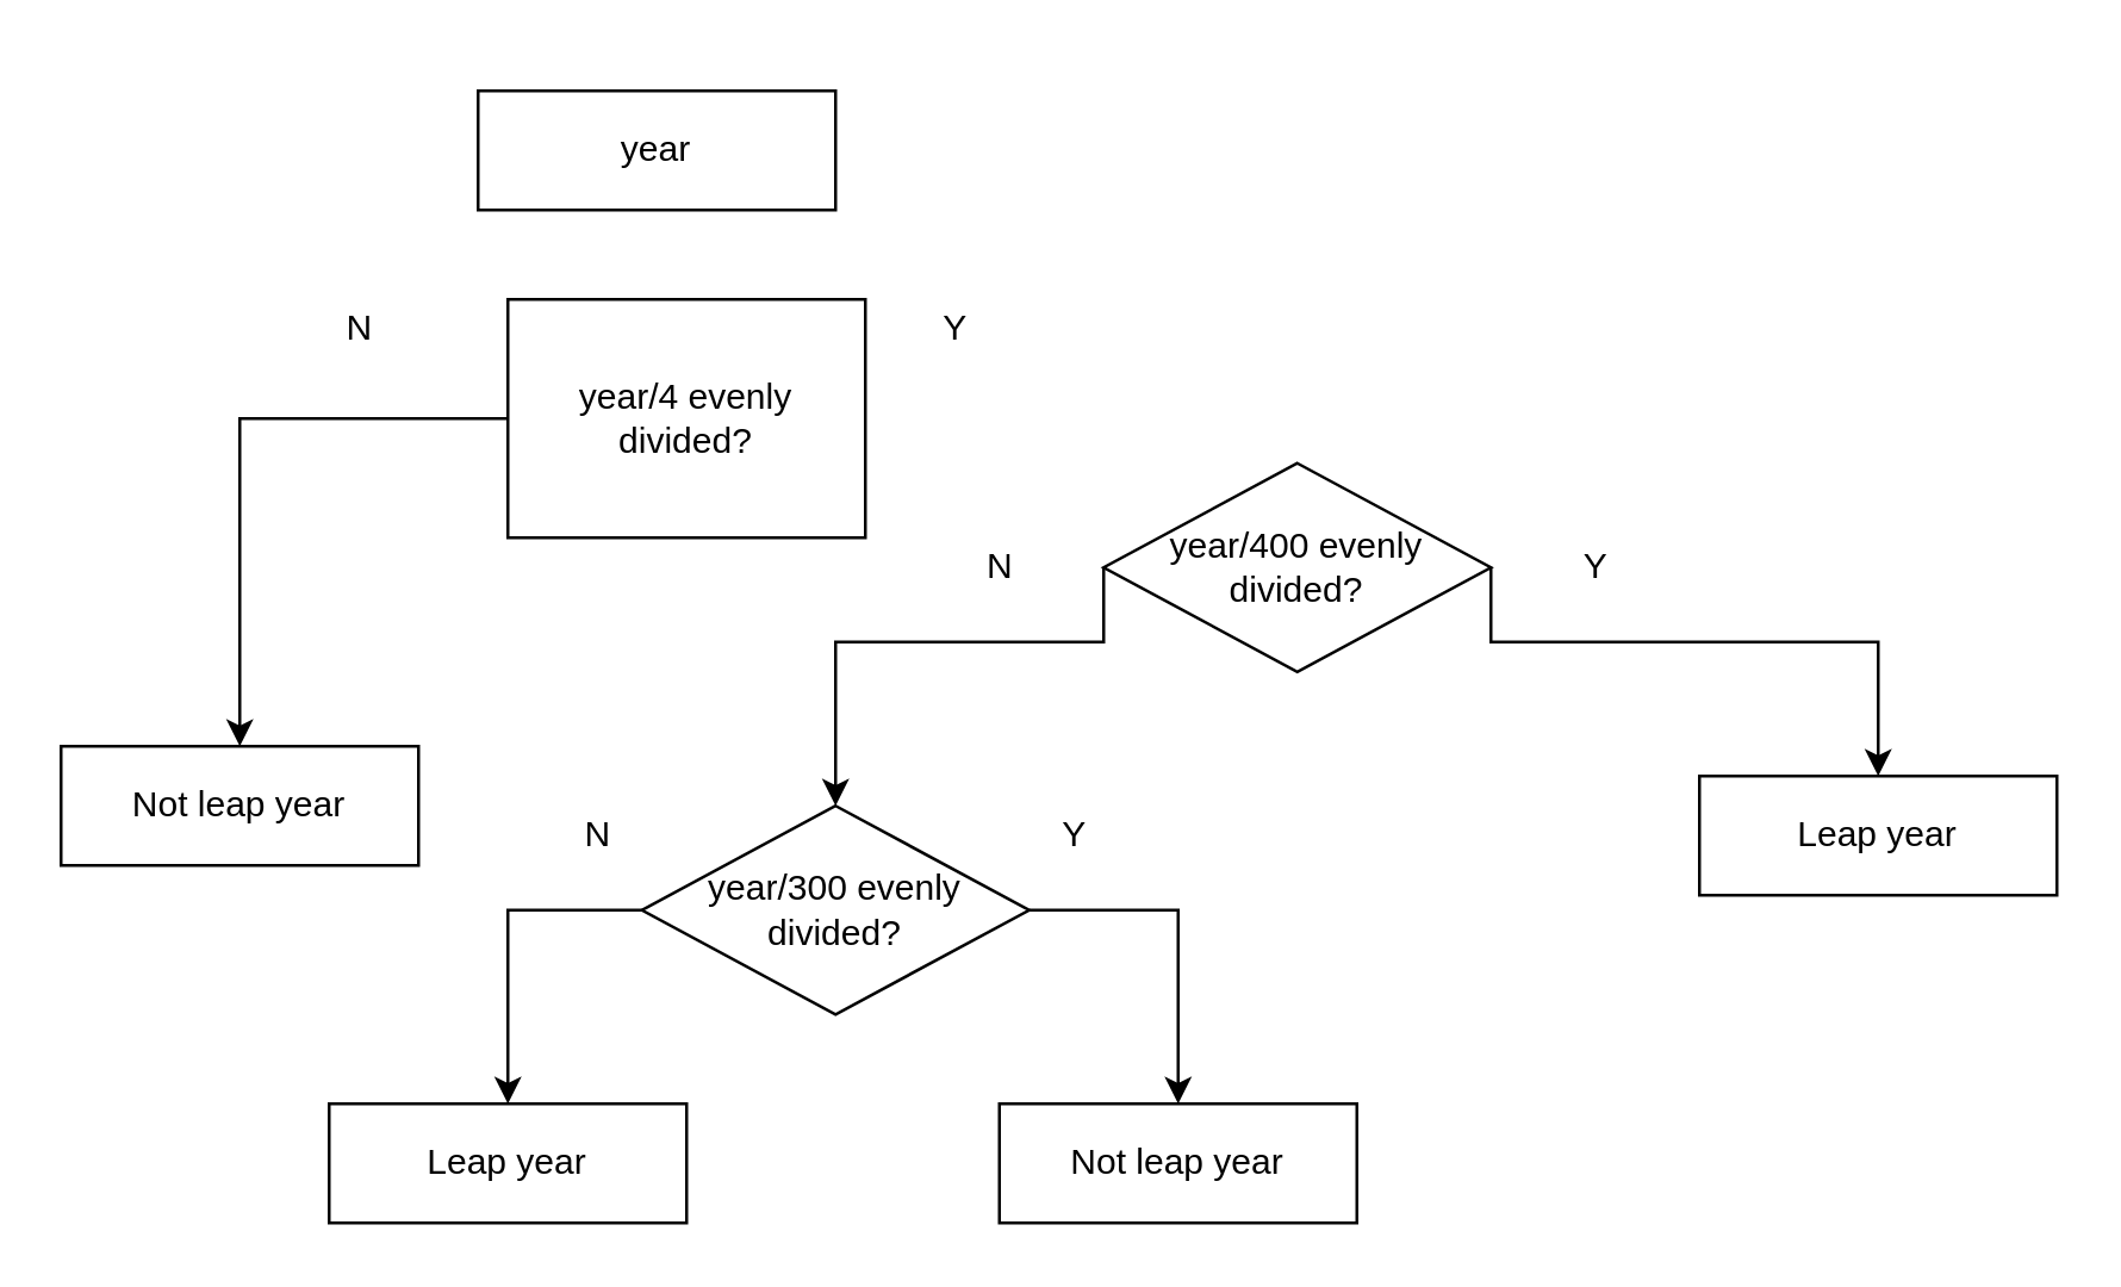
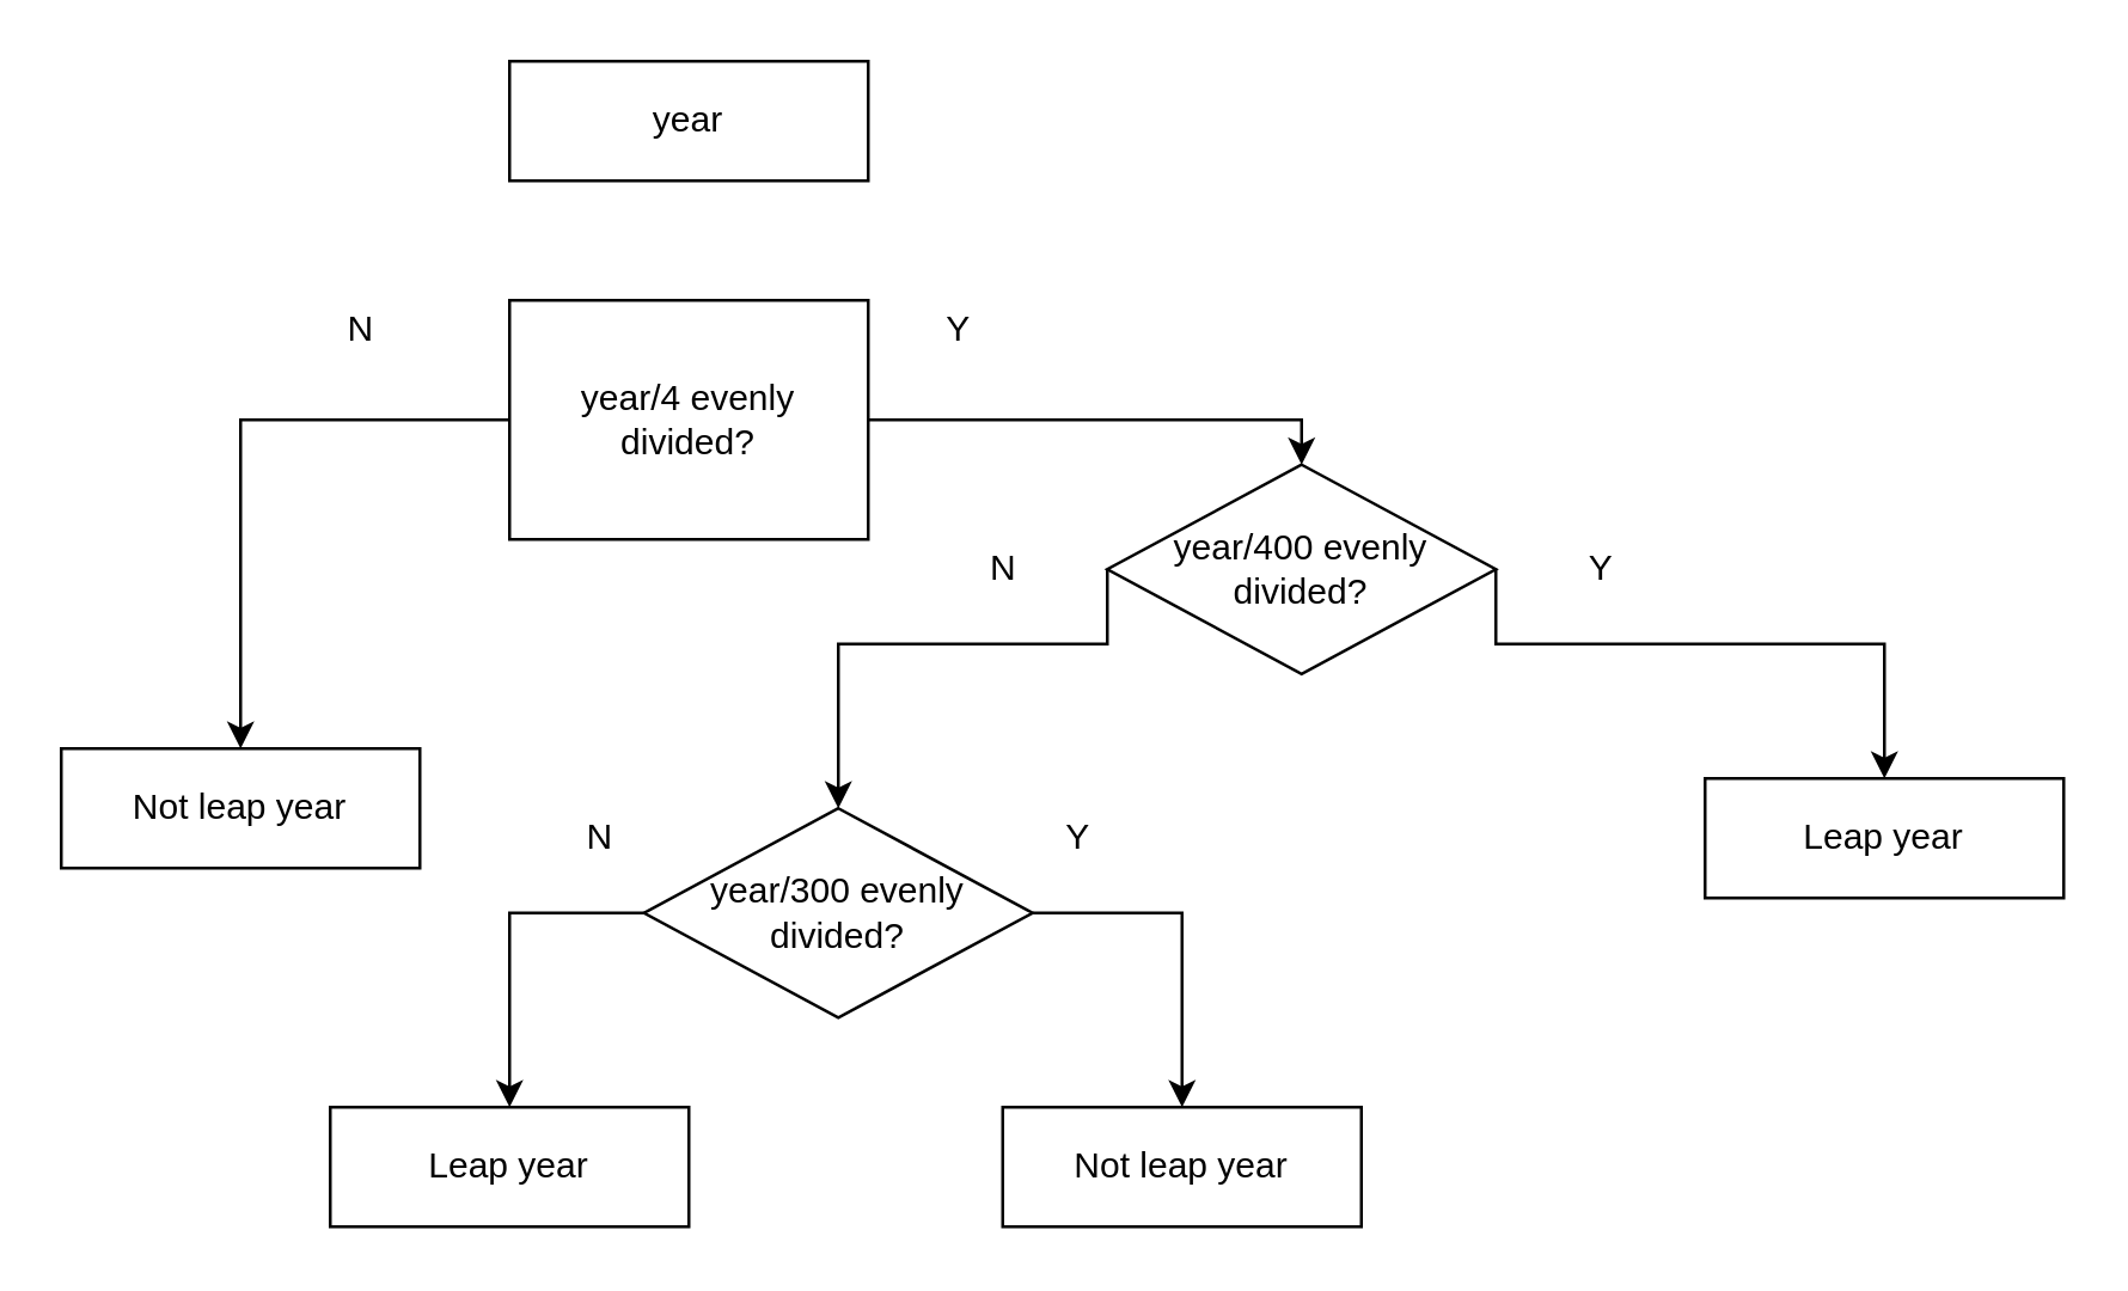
  <mxCell id="0" />
  <mxCell id="1" parent="0" />
- <mxCell id="2" value="year" style="rounded=0;whiteSpace=wrap;html=1;" vertex="1" parent="1"><mxGeometry x="160" y="30" width="120" height="40" as="geometry" /></mxCell>
+ <mxCell id="2" value="year" style="rounded=0;whiteSpace=wrap;html=1;" vertex="1" parent="1"><mxGeometry x="170" y="20" width="120" height="40" as="geometry" /></mxCell>
  <mxCell id="3" value="year/4 evenly divided?" style="whiteSpace=wrap;html=1;rounded=0;" vertex="1" parent="1"><mxGeometry x="170" y="100" width="120" height="80" as="geometry" /></mxCell>
  <mxCell id="4" value="Not leap year" style="rounded=0;whiteSpace=wrap;html=1;" vertex="1" parent="1"><mxGeometry x="20" y="250" width="120" height="40" as="geometry" /></mxCell>
  <mxCell id="5" value="N" style="text;html=1;align=center;verticalAlign=middle;resizable=0;points=[];autosize=1;strokeColor=none;fillColor=none;" vertex="1" parent="1"><mxGeometry x="110" y="100" width="20" height="20" as="geometry" /></mxCell>
  <mxCell id="6" value="" style="edgeStyle=elbowEdgeStyle;elbow=vertical;endArrow=classic;html=1;rounded=0;exitX=0;exitY=0.5;exitDx=0;exitDy=0;entryX=0.5;entryY=0;entryDx=0;entryDy=0;" edge="1" parent="1" source="3" target="4"><mxGeometry width="50" height="50" relative="1" as="geometry"><mxPoint x="310" y="380" as="sourcePoint" /><mxPoint x="360" y="330" as="targetPoint" /><Array as="points"><mxPoint x="140" y="140" /></Array></mxGeometry></mxCell>
  <mxCell id="7" value="Y" style="text;html=1;align=center;verticalAlign=middle;resizable=0;points=[];autosize=1;strokeColor=none;fillColor=none;" vertex="1" parent="1"><mxGeometry x="310" y="100" width="20" height="20" as="geometry" /></mxCell>
  <mxCell id="8" value="year/400 evenly divided?" style="rhombus;whiteSpace=wrap;html=1;" vertex="1" parent="1"><mxGeometry x="370" y="155" width="130" height="70" as="geometry" /></mxCell>
+ <mxCell id="9" value="" style="edgeStyle=elbowEdgeStyle;elbow=vertical;endArrow=classic;html=1;rounded=0;exitX=1;exitY=0.5;exitDx=0;exitDy=0;entryX=0.5;entryY=0;entryDx=0;entryDy=0;" edge="1" parent="1" source="3" target="8"><mxGeometry width="50" height="50" relative="1" as="geometry"><mxPoint x="180" y="150" as="sourcePoint" /><mxPoint x="90" y="260" as="targetPoint" /><Array as="points"><mxPoint x="390" y="140" /></Array></mxGeometry></mxCell>
  <mxCell id="10" value="N" style="text;html=1;align=center;verticalAlign=middle;resizable=0;points=[];autosize=1;strokeColor=none;fillColor=none;" vertex="1" parent="1"><mxGeometry x="325" y="180" width="20" height="20" as="geometry" /></mxCell>
  <mxCell id="11" value="Y" style="text;html=1;align=center;verticalAlign=middle;resizable=0;points=[];autosize=1;strokeColor=none;fillColor=none;" vertex="1" parent="1"><mxGeometry x="525" y="180" width="20" height="20" as="geometry" /></mxCell>
  <mxCell id="12" value="" style="edgeStyle=elbowEdgeStyle;elbow=vertical;endArrow=classic;html=1;rounded=0;exitX=0;exitY=0.5;exitDx=0;exitDy=0;" edge="1" parent="1" source="8"><mxGeometry width="50" height="50" relative="1" as="geometry"><mxPoint x="180" y="150" as="sourcePoint" /><mxPoint x="280" y="270" as="targetPoint" /><Array as="points"><mxPoint x="320" y="215" /></Array></mxGeometry></mxCell>
  <mxCell id="13" value="year/300 evenly divided?" style="rhombus;whiteSpace=wrap;html=1;" vertex="1" parent="1"><mxGeometry x="215" y="270" width="130" height="70" as="geometry" /></mxCell>
  <mxCell id="14" value="N" style="text;html=1;align=center;verticalAlign=middle;resizable=0;points=[];autosize=1;strokeColor=none;fillColor=none;" vertex="1" parent="1"><mxGeometry x="190" y="270" width="20" height="20" as="geometry" /></mxCell>
  <mxCell id="15" value="Y" style="text;html=1;align=center;verticalAlign=middle;resizable=0;points=[];autosize=1;strokeColor=none;fillColor=none;" vertex="1" parent="1"><mxGeometry x="350" y="270" width="20" height="20" as="geometry" /></mxCell>
  <mxCell id="16" value="" style="edgeStyle=elbowEdgeStyle;elbow=vertical;endArrow=classic;html=1;rounded=0;exitX=0;exitY=0.5;exitDx=0;exitDy=0;entryX=0.5;entryY=0;entryDx=0;entryDy=0;" edge="1" parent="1" source="13" target="19"><mxGeometry width="50" height="50" relative="1" as="geometry"><mxPoint x="210" y="305" as="sourcePoint" /><mxPoint x="170" y="370" as="targetPoint" /><Array as="points"><mxPoint x="180" y="305" /><mxPoint x="160" y="305" /></Array></mxGeometry></mxCell>
  <mxCell id="17" value="" style="edgeStyle=elbowEdgeStyle;elbow=vertical;endArrow=classic;html=1;rounded=0;entryX=0.5;entryY=0;entryDx=0;entryDy=0;exitX=1;exitY=0.5;exitDx=0;exitDy=0;" edge="1" parent="1" source="8" target="18"><mxGeometry width="50" height="50" relative="1" as="geometry"><mxPoint x="500" y="215" as="sourcePoint" /><mxPoint x="645" y="255" as="targetPoint" /><Array as="points"><mxPoint x="600" y="215" /></Array></mxGeometry></mxCell>
  <mxCell id="18" value="Leap year" style="rounded=0;whiteSpace=wrap;html=1;" vertex="1" parent="1"><mxGeometry x="570" y="260" width="120" height="40" as="geometry" /></mxCell>
  <mxCell id="19" value="Leap year" style="rounded=0;whiteSpace=wrap;html=1;" vertex="1" parent="1"><mxGeometry x="110" y="370" width="120" height="40" as="geometry" /></mxCell>
  <mxCell id="20" value="" style="edgeStyle=elbowEdgeStyle;elbow=vertical;endArrow=classic;html=1;rounded=0;exitX=1;exitY=0.5;exitDx=0;exitDy=0;entryX=0.5;entryY=0;entryDx=0;entryDy=0;" edge="1" parent="1" source="13" target="21"><mxGeometry width="50" height="50" relative="1" as="geometry"><mxPoint x="350" y="318" as="sourcePoint" /><mxPoint x="390" y="380" as="targetPoint" /><Array as="points"><mxPoint x="370" y="305" /><mxPoint x="295" y="318" /></Array></mxGeometry></mxCell>
  <mxCell id="21" value="Not leap year" style="rounded=0;whiteSpace=wrap;html=1;" vertex="1" parent="1"><mxGeometry x="335" y="370" width="120" height="40" as="geometry" /></mxCell>
